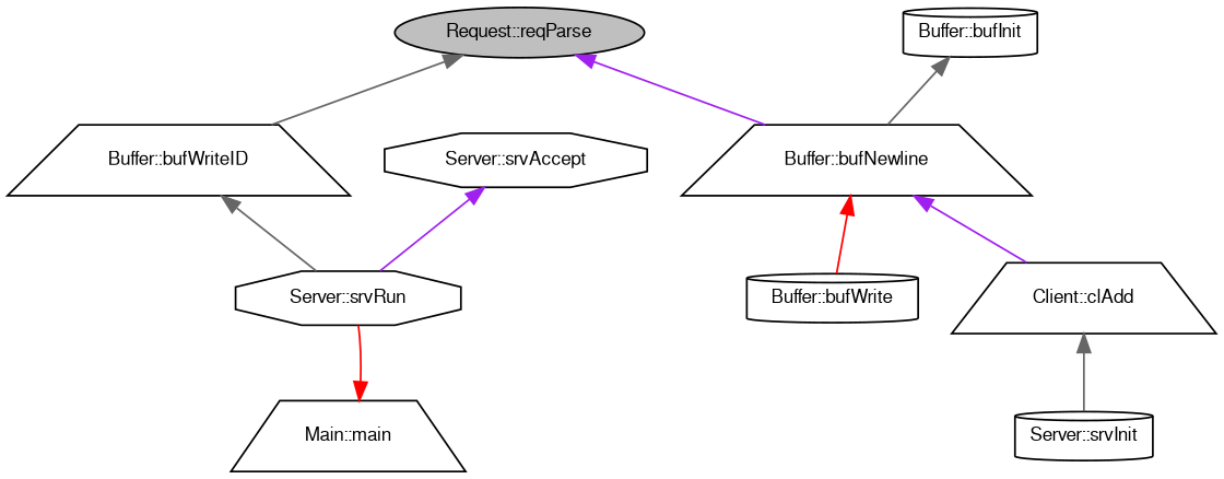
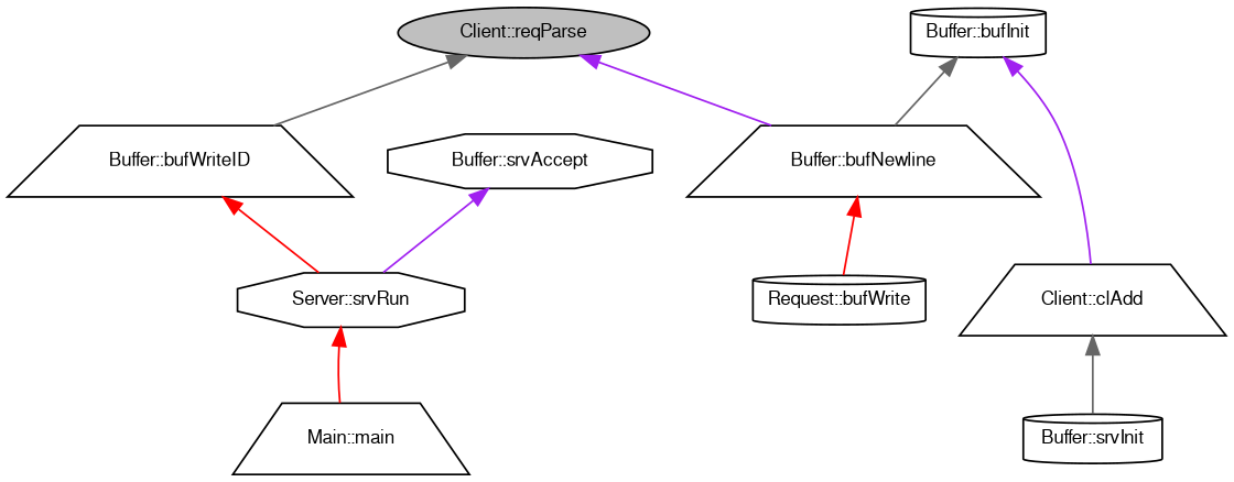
  digraph {
    rankdir=TB
    node [color=black fontname=FreeSans fontsize=10 shape=trapezium]
    edge [color=purple dir=back fontname=FreeSans fontsize=10 labelfontname=FreeSans labelfontsize=10 style=solid]
-   n1 [fillcolor=grey75 fontcolor=black height=0.2 label="Request::reqParse" shape=ellipse style=filled width=0.4]
+   n1 [fillcolor=grey75 fontcolor=black height=0.2 label="Client::reqParse" shape=ellipse style=filled width=0.4]
    n2 [height=0.2 label="Buffer::bufNewline" width=0.4]
    n3 [height=0.2 label="Buffer::bufWriteID" width=0.4]
-   n4 [height=0.2 label="Buffer::bufWrite" shape=cylinder width=0.4]
+   n4 [height=0.2 label="Request::bufWrite" shape=cylinder width=0.4]
    n5 [height=0.2 label="Buffer::bufInit" shape=cylinder width=0.4]
    n6 [height=0.2 label="Client::clAdd" width=0.4]
-   n7 [height=0.2 label="Server::srvInit" shape=cylinder width=0.4]
-   n8 [height=0.2 label="Server::srvAccept" shape=octagon width=0.4]
+   n7 [height=0.2 label="Buffer::srvInit" shape=cylinder width=0.4]
+   n8 [height=0.2 label="Buffer::srvAccept" shape=octagon width=0.4]
    n9 [height=0.2 label="Server::srvRun" shape=octagon width=0.4]
    n10 [height=0.2 label="Main::main" width=0.4]
    n1 -> n2
    n1 -> n3 [color=gray40]
    n2 -> n4 [color=red]
-   n3 -> n9 [color=gray40]
+   n3 -> n9 [color=red]
    n5 -> n2 [color=gray40]
-   n2 -> n6
+   n5 -> n6
    n6 -> n7 [color=gray40]
    n8 -> n9
-   n10 -> n9 [color=red]
+   n9 -> n10 [color=red]
  }
